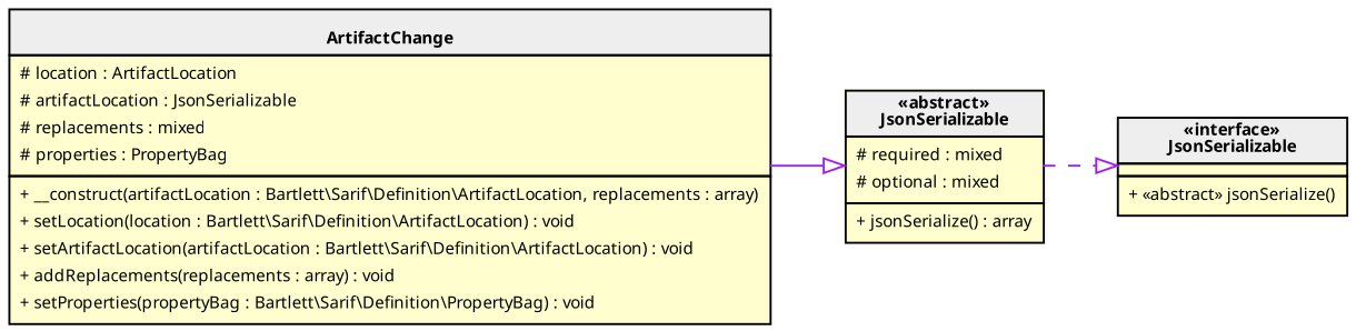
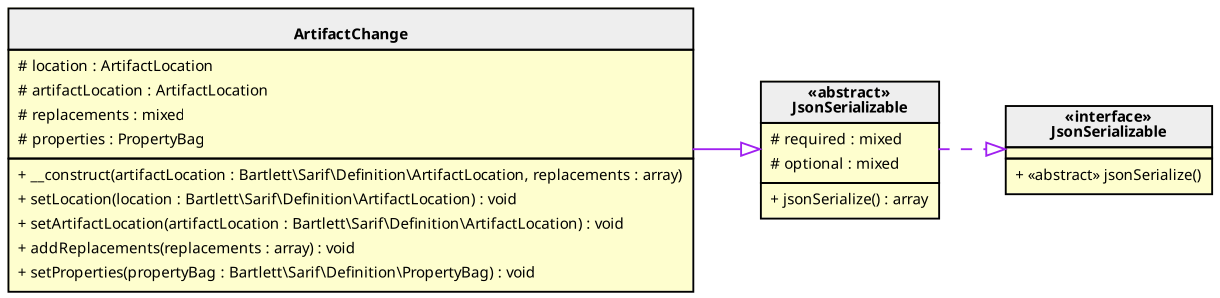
  digraph {
    rankdir=LR
    node [fillcolor="#FEFECE" fontname=Verdana fontsize=8 margin=0 shape=none style=filled]
    edge [arrowhead=empty fontname=Verdana fontsize=8 color=purple]
    n1 [label=< <table cellspacing="0" border="0" cellborder="1">     <tr><td bgcolor="#eeeeee"><b>«abstract»<br/>JsonSerializable</b></td></tr>     <tr><td><table border="0" cellspacing="0" cellpadding="2">     <tr><td align="left"># required : mixed</td></tr>     <tr><td align="left"># optional : mixed</td></tr> </table></td></tr>     <tr><td><table border="0" cellspacing="0" cellpadding="2">     <tr><td align="left">+ jsonSerialize() : array</td></tr> </table></td></tr> </table>>]
-   n2 [label=< <table cellspacing="0" border="0" cellborder="1">     <tr><td bgcolor="#eeeeee"><b><br/>ArtifactChange</b></td></tr>     <tr><td><table border="0" cellspacing="0" cellpadding="2">     <tr><td align="left"># location : ArtifactLocation</td></tr>     <tr><td align="left"># artifactLocation : JsonSerializable</td></tr>     <tr><td align="left"># replacements : mixed</td></tr>     <tr><td align="left"># properties : PropertyBag</td></tr> </table></td></tr>     <tr><td><table border="0" cellspacing="0" cellpadding="2">     <tr><td align="left">+ __construct(artifactLocation : Bartlett\\Sarif\\Definition\\ArtifactLocation, replacements : array)</td></tr>     <tr><td align="left">+ setLocation(location : Bartlett\\Sarif\\Definition\\ArtifactLocation) : void</td></tr>     <tr><td align="left">+ setArtifactLocation(artifactLocation : Bartlett\\Sarif\\Definition\\ArtifactLocation) : void</td></tr>     <tr><td align="left">+ addReplacements(replacements : array) : void</td></tr>     <tr><td align="left">+ setProperties(propertyBag : Bartlett\\Sarif\\Definition\\PropertyBag) : void</td></tr> </table></td></tr> </table>>]
+   n2 [label=< <table cellspacing="0" border="0" cellborder="1">     <tr><td bgcolor="#eeeeee"><b><br/>ArtifactChange</b></td></tr>     <tr><td><table border="0" cellspacing="0" cellpadding="2">     <tr><td align="left"># location : ArtifactLocation</td></tr>     <tr><td align="left"># artifactLocation : ArtifactLocation</td></tr>     <tr><td align="left"># replacements : mixed</td></tr>     <tr><td align="left"># properties : PropertyBag</td></tr> </table></td></tr>     <tr><td><table border="0" cellspacing="0" cellpadding="2">     <tr><td align="left">+ __construct(artifactLocation : Bartlett\\Sarif\\Definition\\ArtifactLocation, replacements : array)</td></tr>     <tr><td align="left">+ setLocation(location : Bartlett\\Sarif\\Definition\\ArtifactLocation) : void</td></tr>     <tr><td align="left">+ setArtifactLocation(artifactLocation : Bartlett\\Sarif\\Definition\\ArtifactLocation) : void</td></tr>     <tr><td align="left">+ addReplacements(replacements : array) : void</td></tr>     <tr><td align="left">+ setProperties(propertyBag : Bartlett\\Sarif\\Definition\\PropertyBag) : void</td></tr> </table></td></tr> </table>>]
    n3 [label=< <table cellspacing="0" border="0" cellborder="1">     <tr><td bgcolor="#eeeeee"><b>«interface»<br/>JsonSerializable</b></td></tr>     <tr><td></td></tr>     <tr><td><table border="0" cellspacing="0" cellpadding="2">     <tr><td align="left">+ «abstract» jsonSerialize()</td></tr> </table></td></tr> </table>>]
    subgraph sub_1 {
      bgcolor=Bisque
      label="Bartlett\\Sarif\\Internal"
      n1
    }
    subgraph sub_2 {
      bgcolor=BurlyWood
      label="Bartlett\\Sarif\\Definition"
      n2
    }
    subgraph sub_3 {
      label=0
      n3
    }
    n1 -> n3 [style=dashed]
    n2 -> n1 [style=filled]
  }
